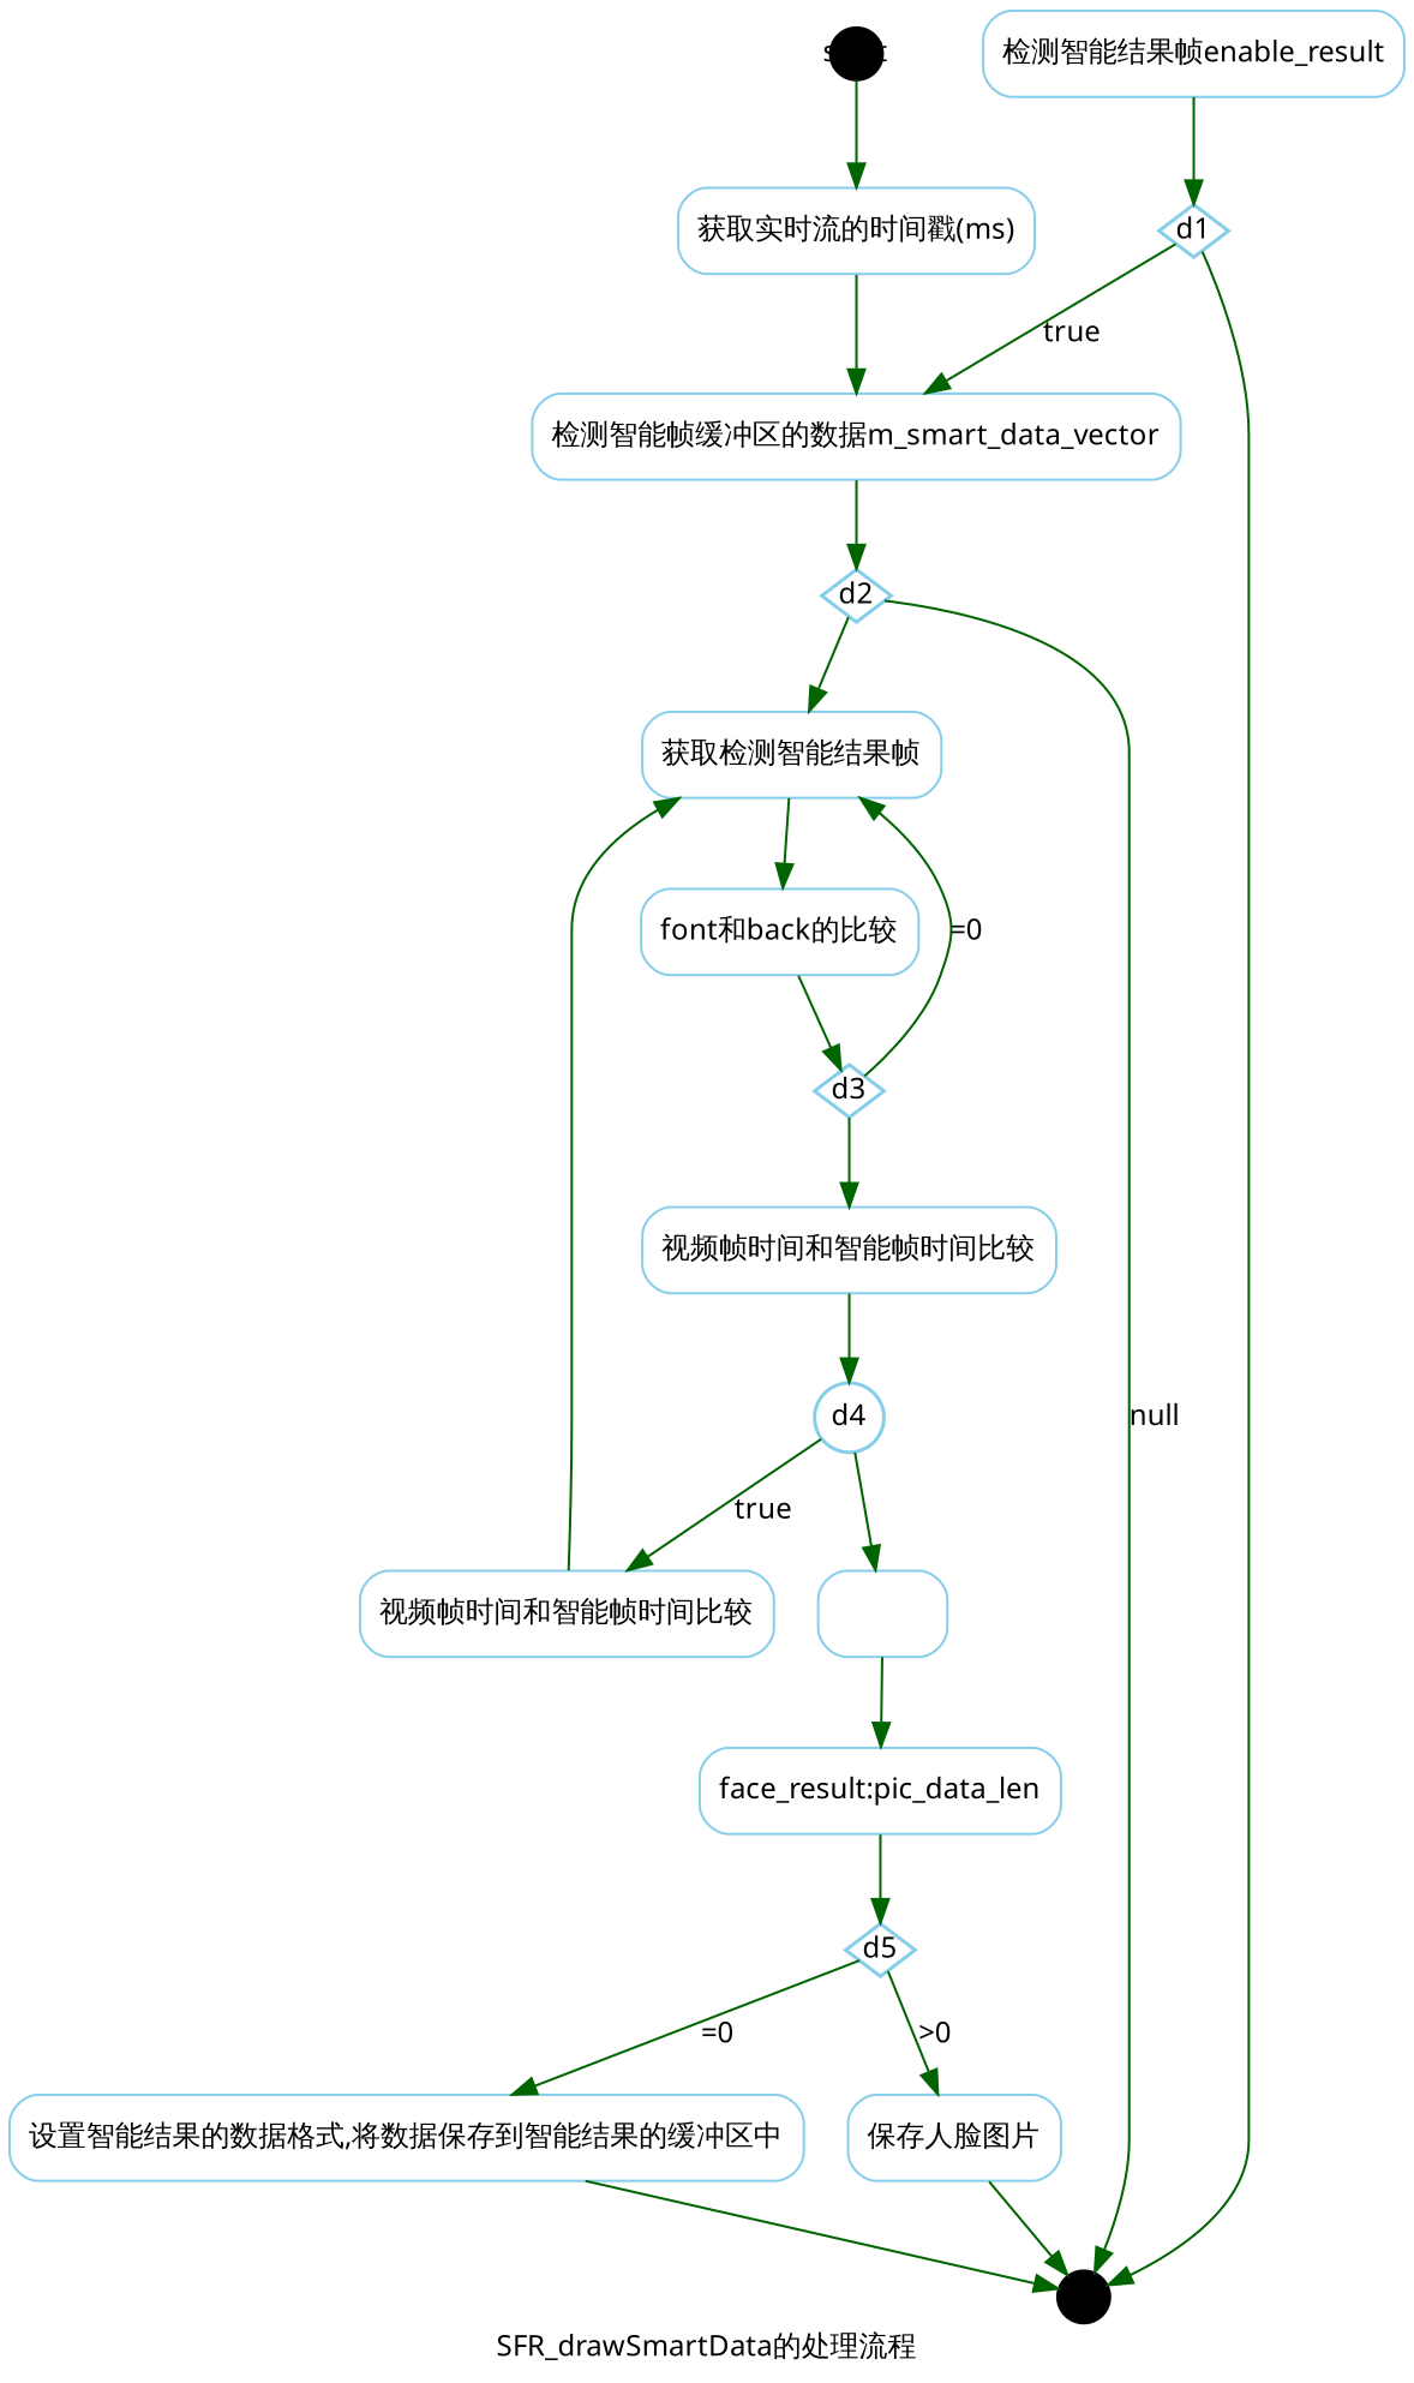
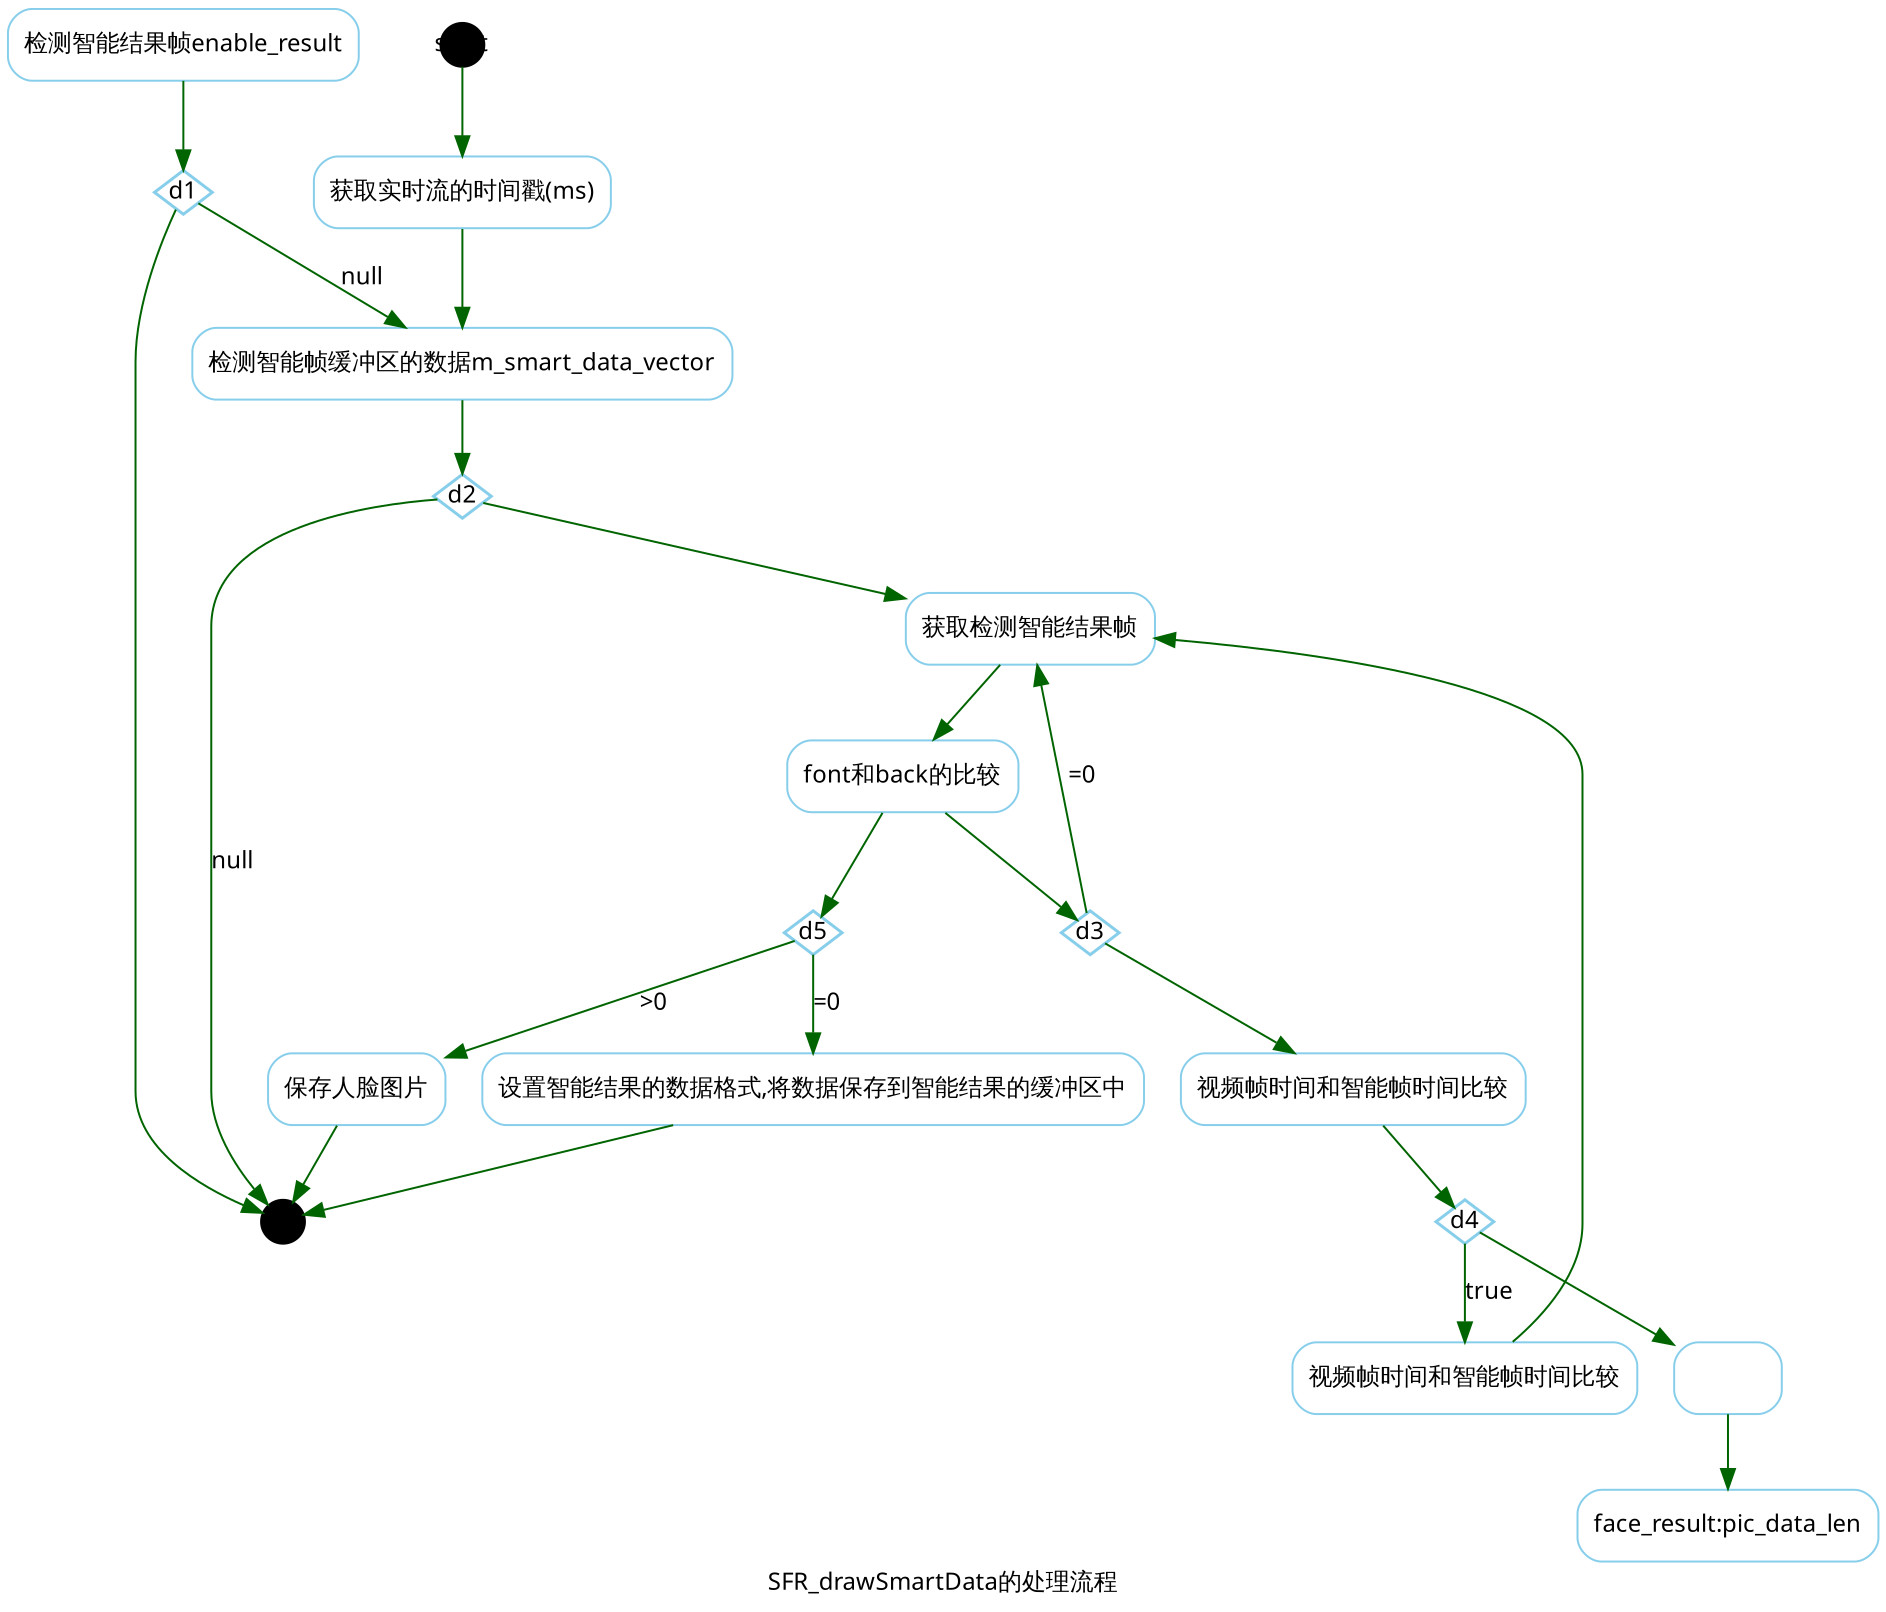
  digraph {
    fontname="Microsoft YaHei"
    fontsize=12
    label="SFR_drawSmartData的处理流程"
    rankdir=TB
    node [color=skyblue fontname="Microsoft YaHei" fontsize=12 shape=Mrecord]
    edge [color=darkgreen fontname="Microsoft YaHei" fontsize=12]
    start [color=black fixedsize=true shape=circle style=filled width=0.3]
    n2 [label=" 获取实时流的时间戳(ms)"]
    n3 [label=" 检测智能帧缓冲区的数据m_smart_data_vector"]
    end [color=black fixedsize=true shape=circle style=filled width=0.3]
    n5 [label=" 检测智能结果帧enable_result"]
    d1 [fixedsize=true height=0.3 penwidth=1.5 shape=diamond width=0.4]
    d2 [fixedsize=true height=0.3 penwidth=1.5 shape=diamond width=0.4]
    n8 [label=" 获取检测智能结果帧"]
    n9 [label=" font和back的比较"]
    d3 [fixedsize=true height=0.3 penwidth=1.5 shape=diamond width=0.4]
    n11 [label=" 视频帧时间和智能帧时间比较"]
-   d4 [fixedsize=true height=0.3 penwidth=1.5 shape=circle width=0.4]
+   d4 [fixedsize=true height=0.3 penwidth=1.5 shape=diamond width=0.4]
    n13 [label=" 视频帧时间和智能帧时间比较"]
    n14 [label=" "]
    n15 [label=" face_result:pic_data_len"]
    d5 [fixedsize=true height=0.3 penwidth=1.5 shape=diamond width=0.4]
    n17 [label=" 保存人脸图片"]
    n18 [label=" 设置智能结果的数据格式,将数据保存到智能结果的缓冲区中"]
    start -> n2
    n2 -> n3
    n3 -> d2
    n5 -> d1
-   d1 -> n3 [label=true]
+   d1 -> n3 [label=null]
    d1 -> end
    d2 -> end [label=null]
    d2 -> n8
    n8 -> n9
    n9 -> d3
    d3 -> n8 [label="=0"]
    d3 -> n11
    n11 -> d4
    d4 -> n13 [label=true]
    d4 -> n14
    n13 -> n8
    n14 -> n15
-   n15 -> d5
+   n9 -> d5
    d5 -> n17 [label=">0"]
    d5 -> n18 [label="=0"]
    n17 -> end
    n18 -> end
  }
